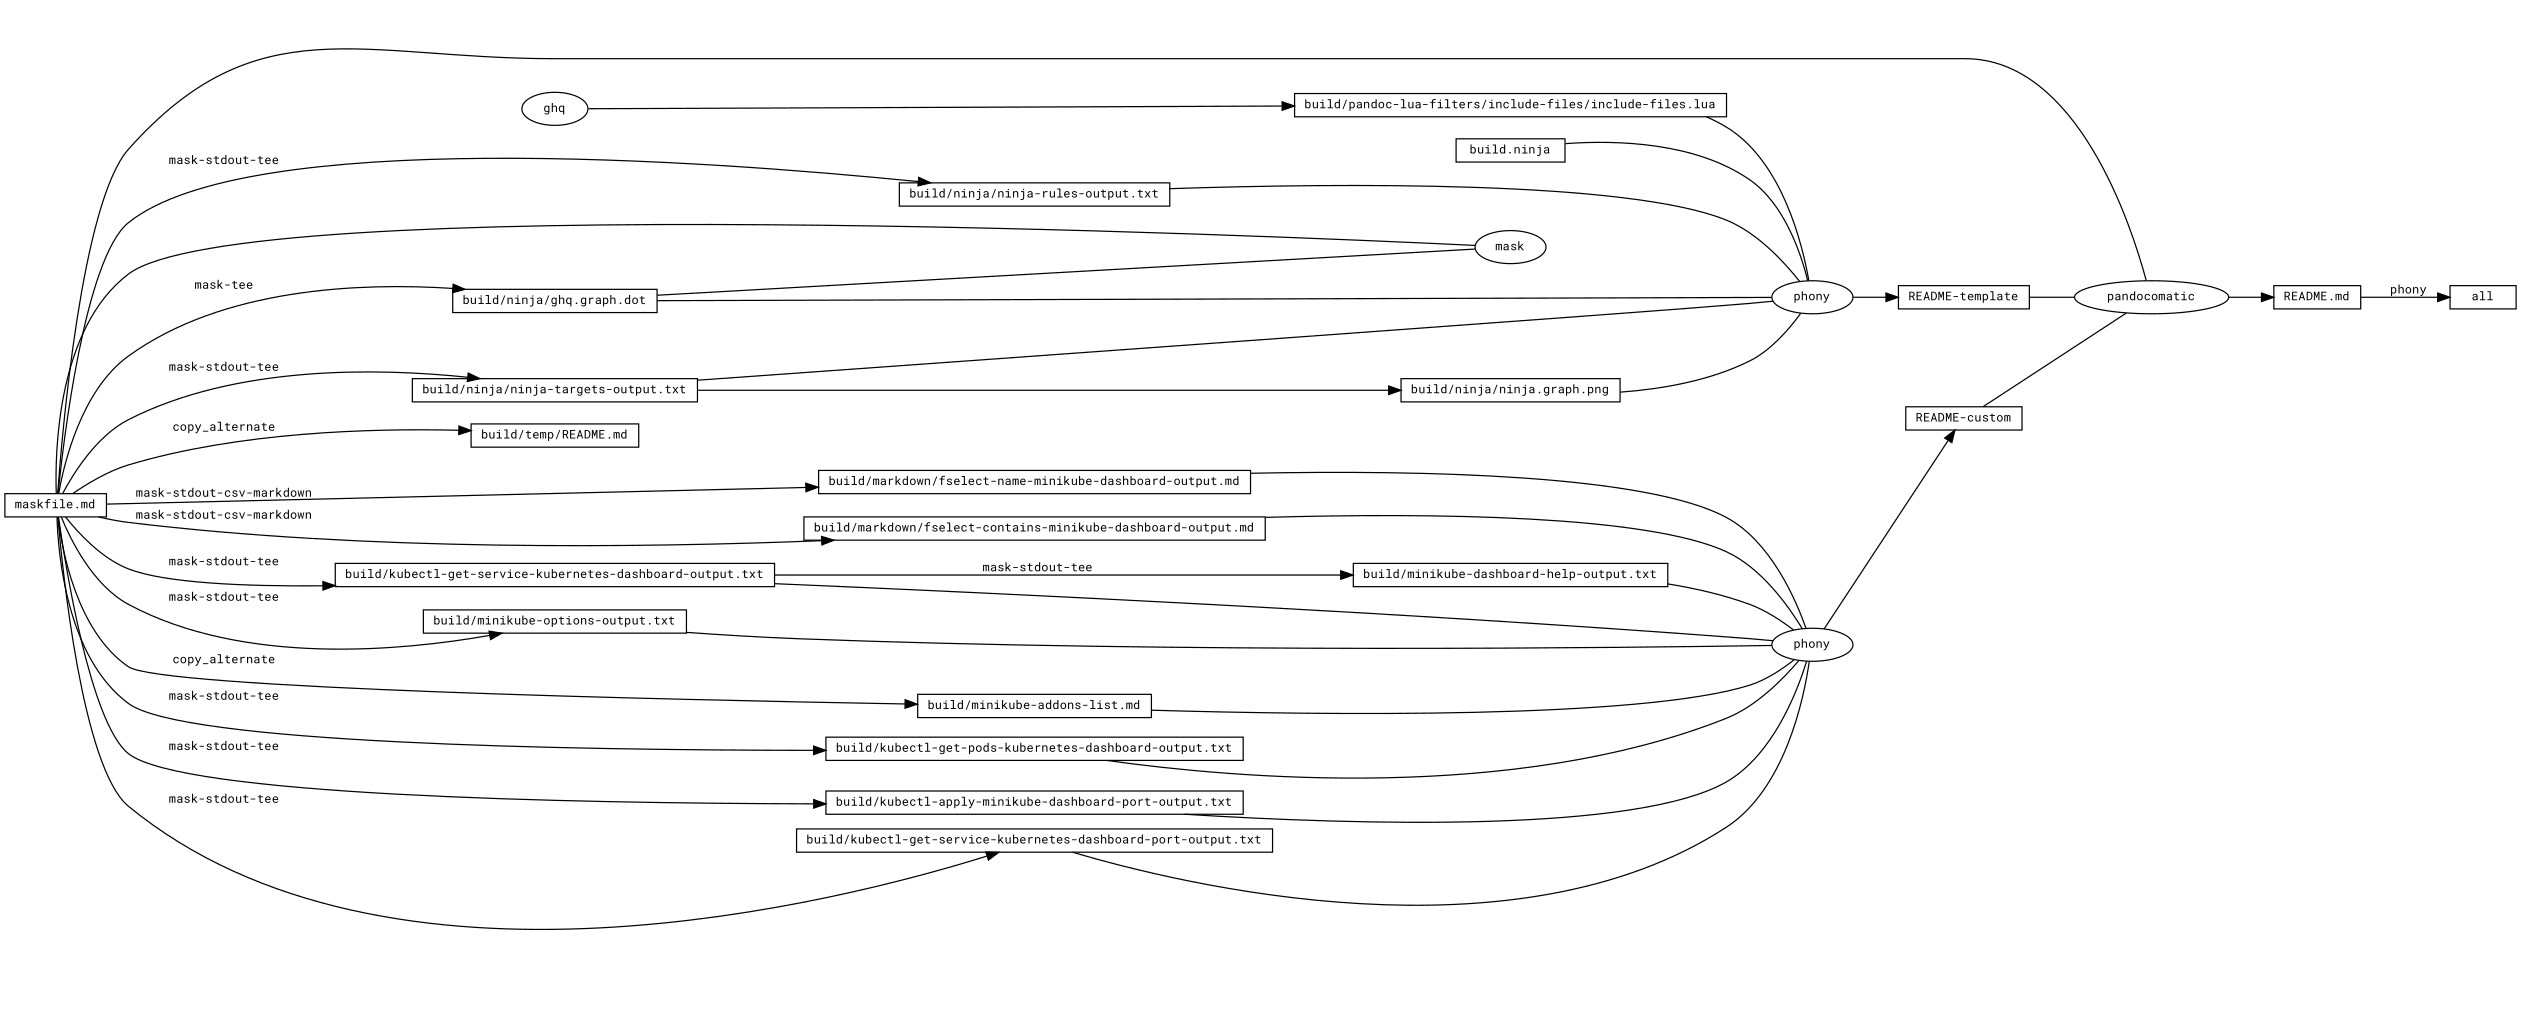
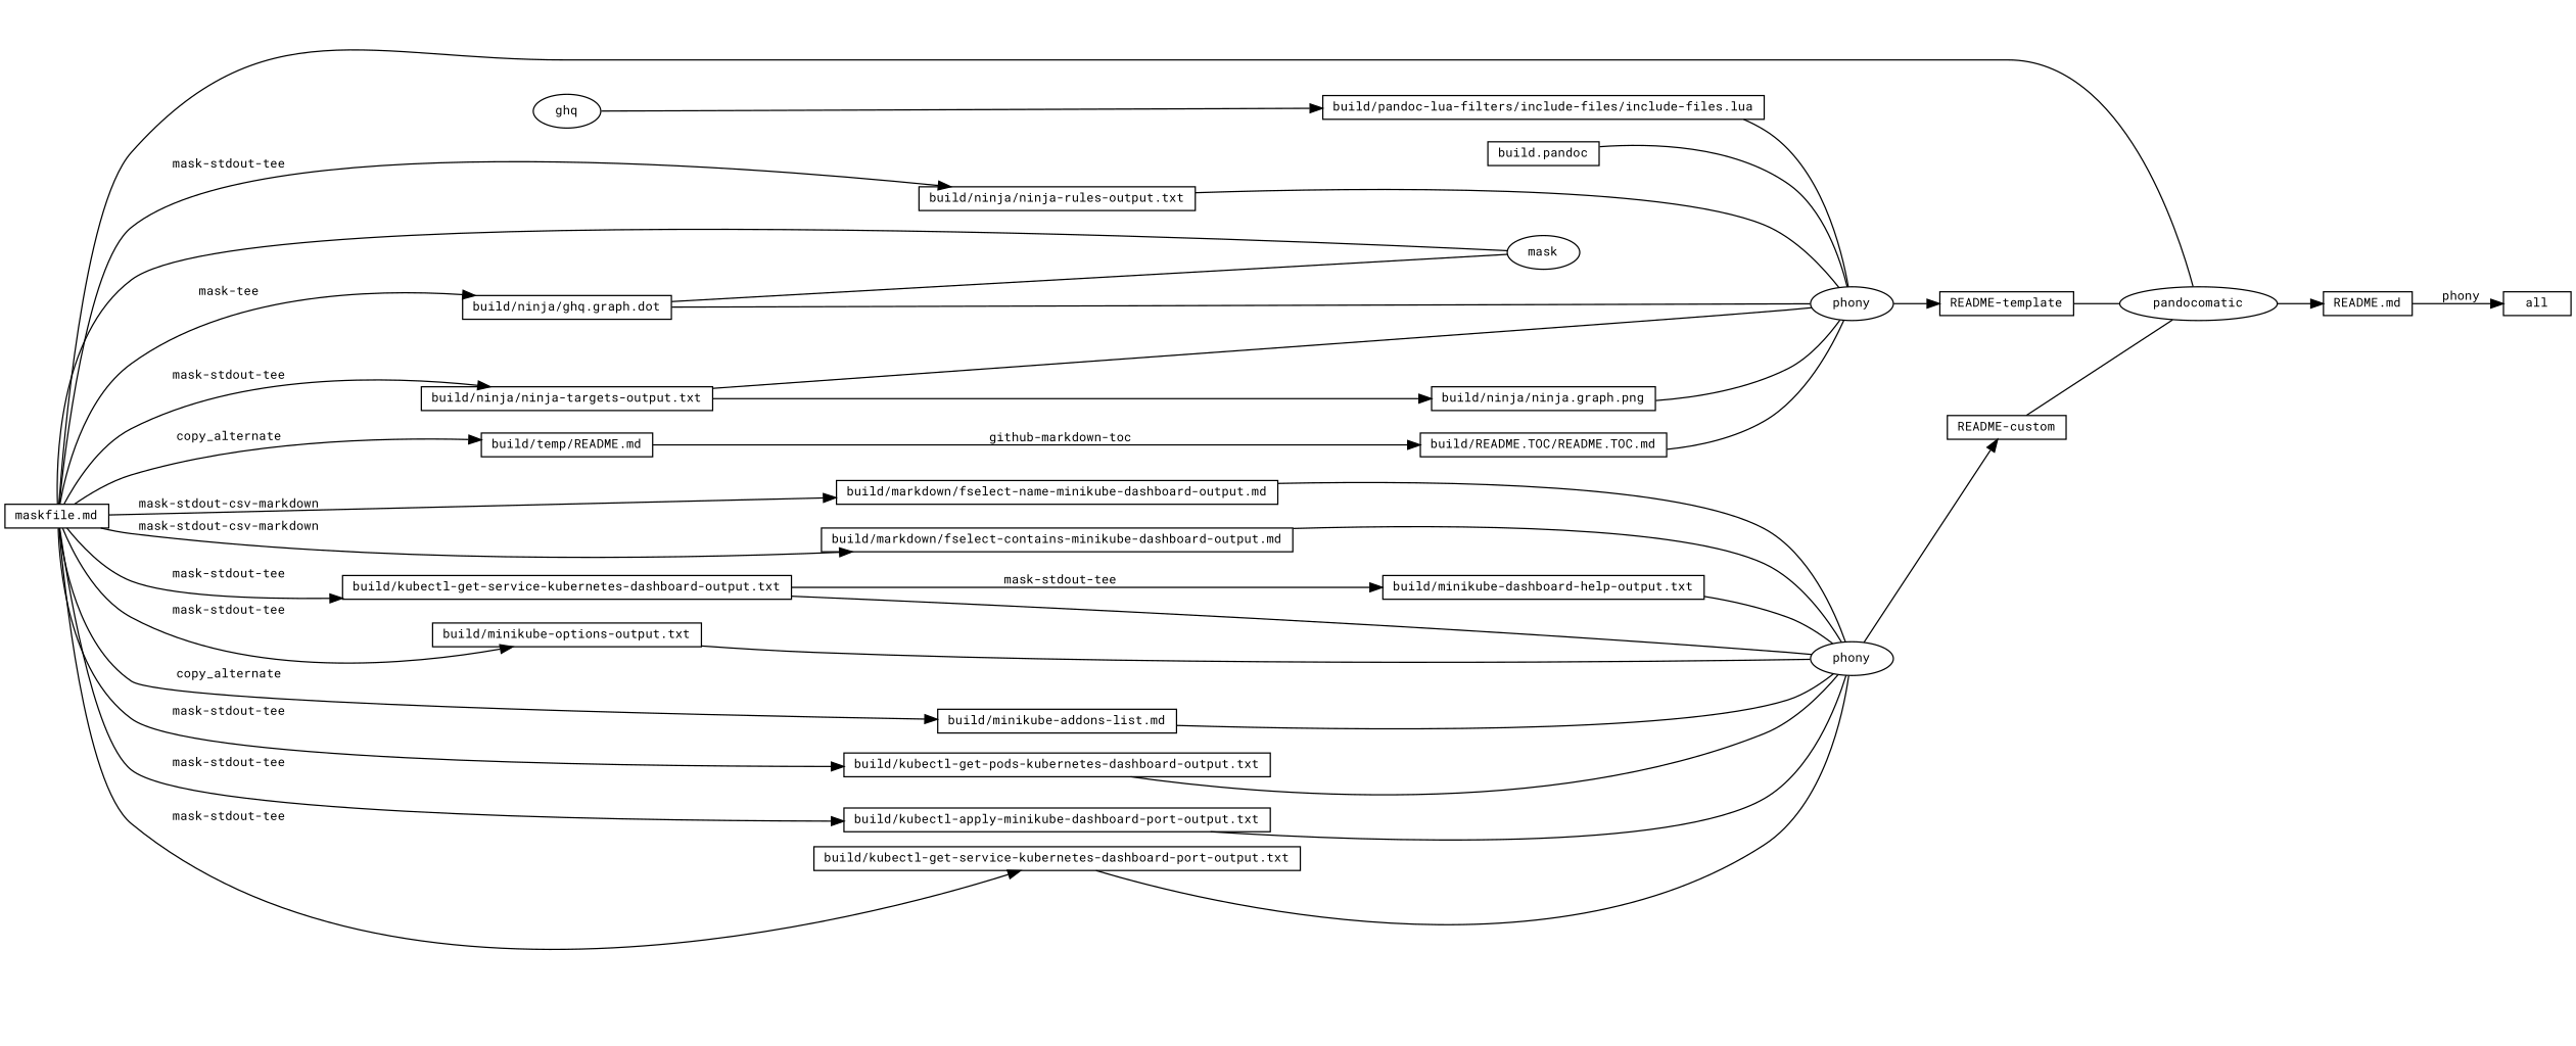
  digraph {
    fontname="Roboto Mono"
    rankdir=LR
    node [fontname="Roboto Mono" fontsize=10 shape=box]
    edge [fontname="Roboto Mono" fontsize=10 arrowhead=none]
    n1 [height=0.25 label=all]
    n2 [height=0.25 label="README.md"]
    n3 [height=0.25 label=pandocomatic shape=ellipse]
    n4 [height=0.25 label="maskfile.md"]
    n5 [height=0.25 label="build/ninja/ninja-rules-output.txt"]
    n6 [height=0.25 label="build/ninja/ninja-targets-output.txt"]
    n7 [height=0.25 label="build/ninja/ghq.graph.dot"]
    n8 [height=0.25 label=mask shape=ellipse]
    n9 [height=0.25 label="build/temp/README.md"]
    n10 [height=0.25 label="build/minikube-addons-list.md"]
    n11 [height=0.25 label="build/kubectl-get-pods-kubernetes-dashboard-output.txt"]
    n12 [height=0.25 label="build/kubectl-apply-minikube-dashboard-port-output.txt"]
    n13 [height=0.25 label="build/kubectl-get-service-kubernetes-dashboard-output.txt"]
    n14 [height=0.25 label="build/kubectl-get-service-kubernetes-dashboard-port-output.txt"]
    n15 [height=0.25 label="build/markdown/fselect-name-minikube-dashboard-output.md"]
    n16 [height=0.25 label="build/markdown/fselect-contains-minikube-dashboard-output.md"]
    n17 [height=0.25 label="build/minikube-options-output.txt"]
    n18 [height=0.25 label=phony shape=ellipse]
    n19 [height=0.25 label="build/ninja/ninja.graph.png"]
+   n20 [height=0.25 label="build/README.TOC/README.TOC.md"]
    n21 [height=0.25 label=phony shape=ellipse]
    n22 [height=0.25 label="build/minikube-dashboard-help-output.txt"]
    n23 [height=0.25 label="README-template"]
    n24 [height=0.25 label="README-custom"]
    n25 [height=0.25 label="build/pandoc-lua-filters/include-files/include-files.lua"]
-   n26 [height=0.25 label="build.ninja"]
+   n26 [height=0.25 label="build.pandoc"]
    n27 [height=0.25 label=ghq shape=ellipse]
    n2 -> n1 [label=" phony" arrowhead=""]
    n3 -> n2 [arrowhead=""]
    n4 -> n3
    n4 -> n5 [label=" mask-stdout-tee" arrowhead=""]
    n4 -> n6 [label=" mask-stdout-tee" arrowhead=""]
    n4 -> n7 [label=" mask-tee" arrowhead=""]
    n4 -> n8
    n4 -> n9 [label=" copy_alternate" arrowhead=""]
    n4 -> n10 [label=" copy_alternate" arrowhead=""]
    n4 -> n11 [label=" mask-stdout-tee" arrowhead=""]
    n4 -> n12 [label=" mask-stdout-tee" arrowhead=""]
    n4 -> n13 [label=" mask-stdout-tee" arrowhead=""]
    n4 -> n14 [label=" mask-stdout-tee" arrowhead=""]
    n4 -> n15 [label=" mask-stdout-csv-markdown" arrowhead=""]
    n4 -> n16 [label=" mask-stdout-csv-markdown" arrowhead=""]
    n4 -> n17 [label=" mask-stdout-tee" arrowhead=""]
    n5 -> n18
    n6 -> n18
    n6 -> n19 [arrowhead=""]
    n7 -> n8
    n7 -> n18
+   n9 -> n20 [label=" github-markdown-toc" arrowhead=""]
    n10 -> n21
    n11 -> n21
    n12 -> n21
    n13 -> n21
    n13 -> n22 [label=" mask-stdout-tee" arrowhead=""]
    n14 -> n21
    n15 -> n21
    n16 -> n21
    n17 -> n21
    n18 -> n23 [arrowhead=""]
    n19 -> n18
+   n20 -> n18
    n21 -> n24 [arrowhead=""]
    n22 -> n21
    n23 -> n3
    n24 -> n3
    n25 -> n18
    n26 -> n18
    n27 -> n25 [arrowhead=""]
  }
